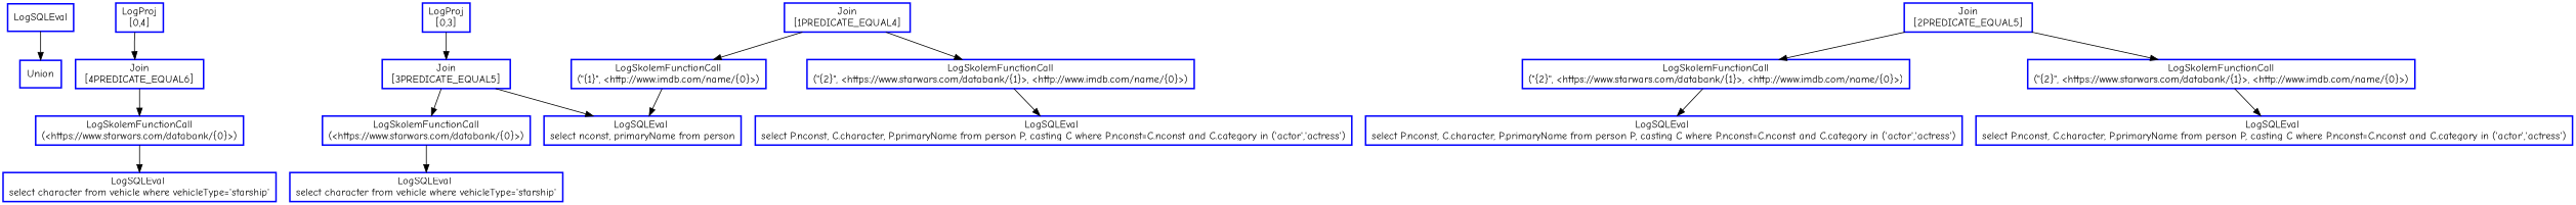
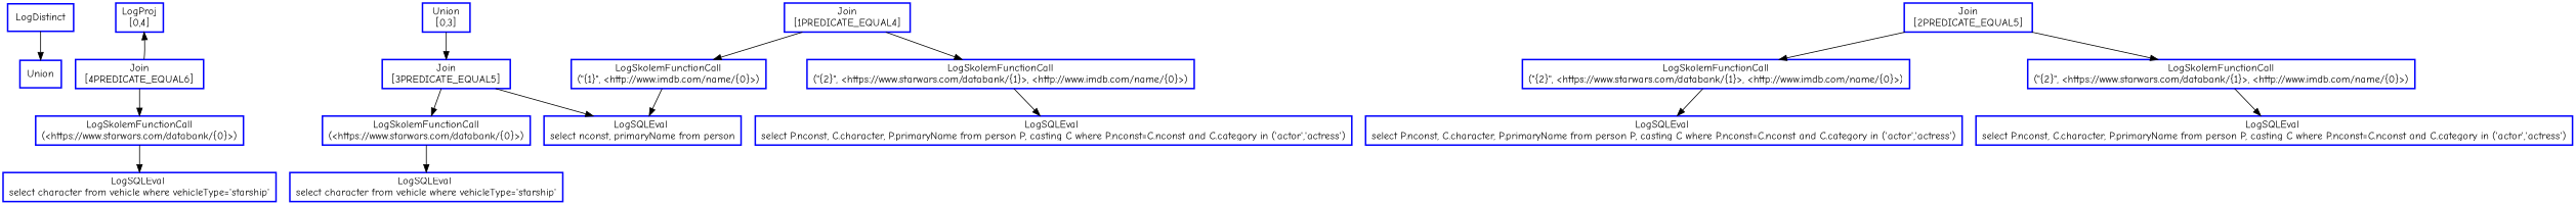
  digraph {
    fontname="Comic Neue"
    node [color=blue fontcolor=black fontname="Comic Neue" shape=rectangle style=bold]
    edge [fontname="Comic Neue"]
-   n1 [label=LogSQLEval]
+   n1 [label=LogDistinct]
    n2 [label=Union]
    n3 [label="LogProj\n[0,4]"]
    n4 [label="Join\n [4PREDICATE_EQUAL6] "]
-   n5 [label="LogProj\n[0,3]"]
+   n5 [label="Union\n[0,3]"]
    n6 [label="Join\n [3PREDICATE_EQUAL5] "]
    n7 [label="LogSkolemFunctionCall\n(<https://www.starwars.com/databank/{0}>)"]
    n8 [label="Join\n [2PREDICATE_EQUAL5] "]
    n9 [label="LogSkolemFunctionCall\n(\"{2}\", <https://www.starwars.com/databank/{1}>, <http://www.imdb.com/name/{0}>)"]
    n10 [label="LogSkolemFunctionCall\n(\"{2}\", <https://www.starwars.com/databank/{1}>, <http://www.imdb.com/name/{0}>)"]
    n11 [label="LogSQLEval \nselect character from vehicle where vehicleType='starship'"]
    n12 [label="LogSQLEval \nselect P.nconst, C.character, P.primaryName from person P, casting C where P.nconst=C.nconst and C.category in ('actor','actress')"]
    n13 [label="LogSQLEval \nselect P.nconst, C.character, P.primaryName from person P, casting C where P.nconst=C.nconst and C.category in ('actor','actress')"]
    n14 [label="LogSkolemFunctionCall\n(<https://www.starwars.com/databank/{0}>)"]
    n15 [label="LogSQLEval \nselect nconst, primaryName from person"]
    n16 [label="Join\n [1PREDICATE_EQUAL4] "]
    n17 [label="LogSkolemFunctionCall\n(\"{1}\", <http://www.imdb.com/name/{0}>)"]
    n18 [label="LogSkolemFunctionCall\n(\"{2}\", <https://www.starwars.com/databank/{1}>, <http://www.imdb.com/name/{0}>)"]
    n19 [label="LogSQLEval \nselect character from vehicle where vehicleType='starship'"]
    n20 [label="LogSQLEval \nselect P.nconst, C.character, P.primaryName from person P, casting C where P.nconst=C.nconst and C.category in ('actor','actress')"]
    n1 -> n2
-   n3 -> n4
+   n4 -> n3
    n4 -> n7
    n5 -> n6
    n6 -> n14
    n6 -> n15
    n7 -> n11
    n8 -> n9
    n8 -> n10
    n9 -> n12
    n10 -> n13
    n14 -> n19
    n16 -> n17
    n16 -> n18
    n17 -> n15
    n18 -> n20
  }
